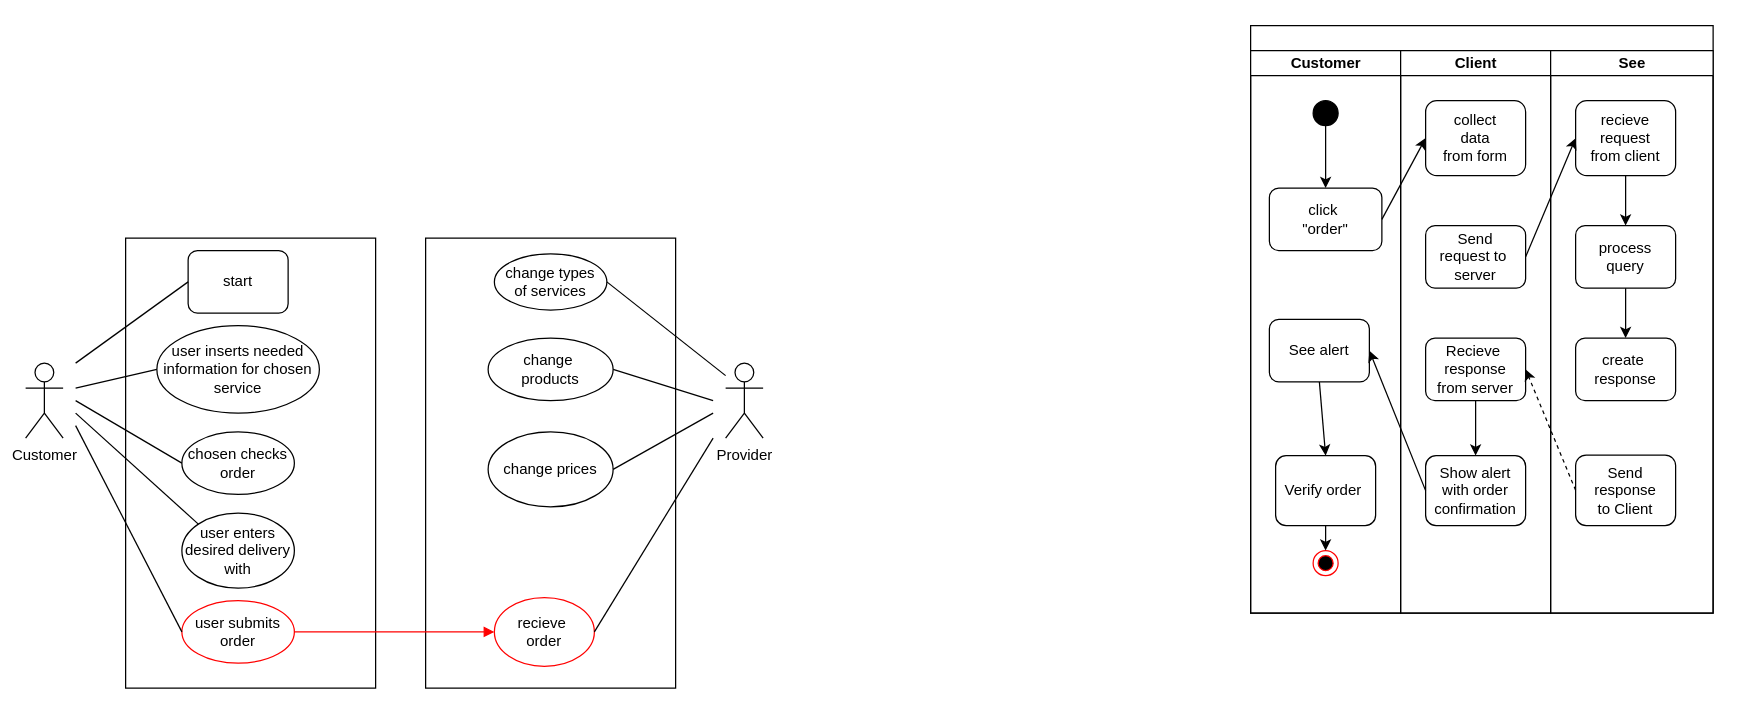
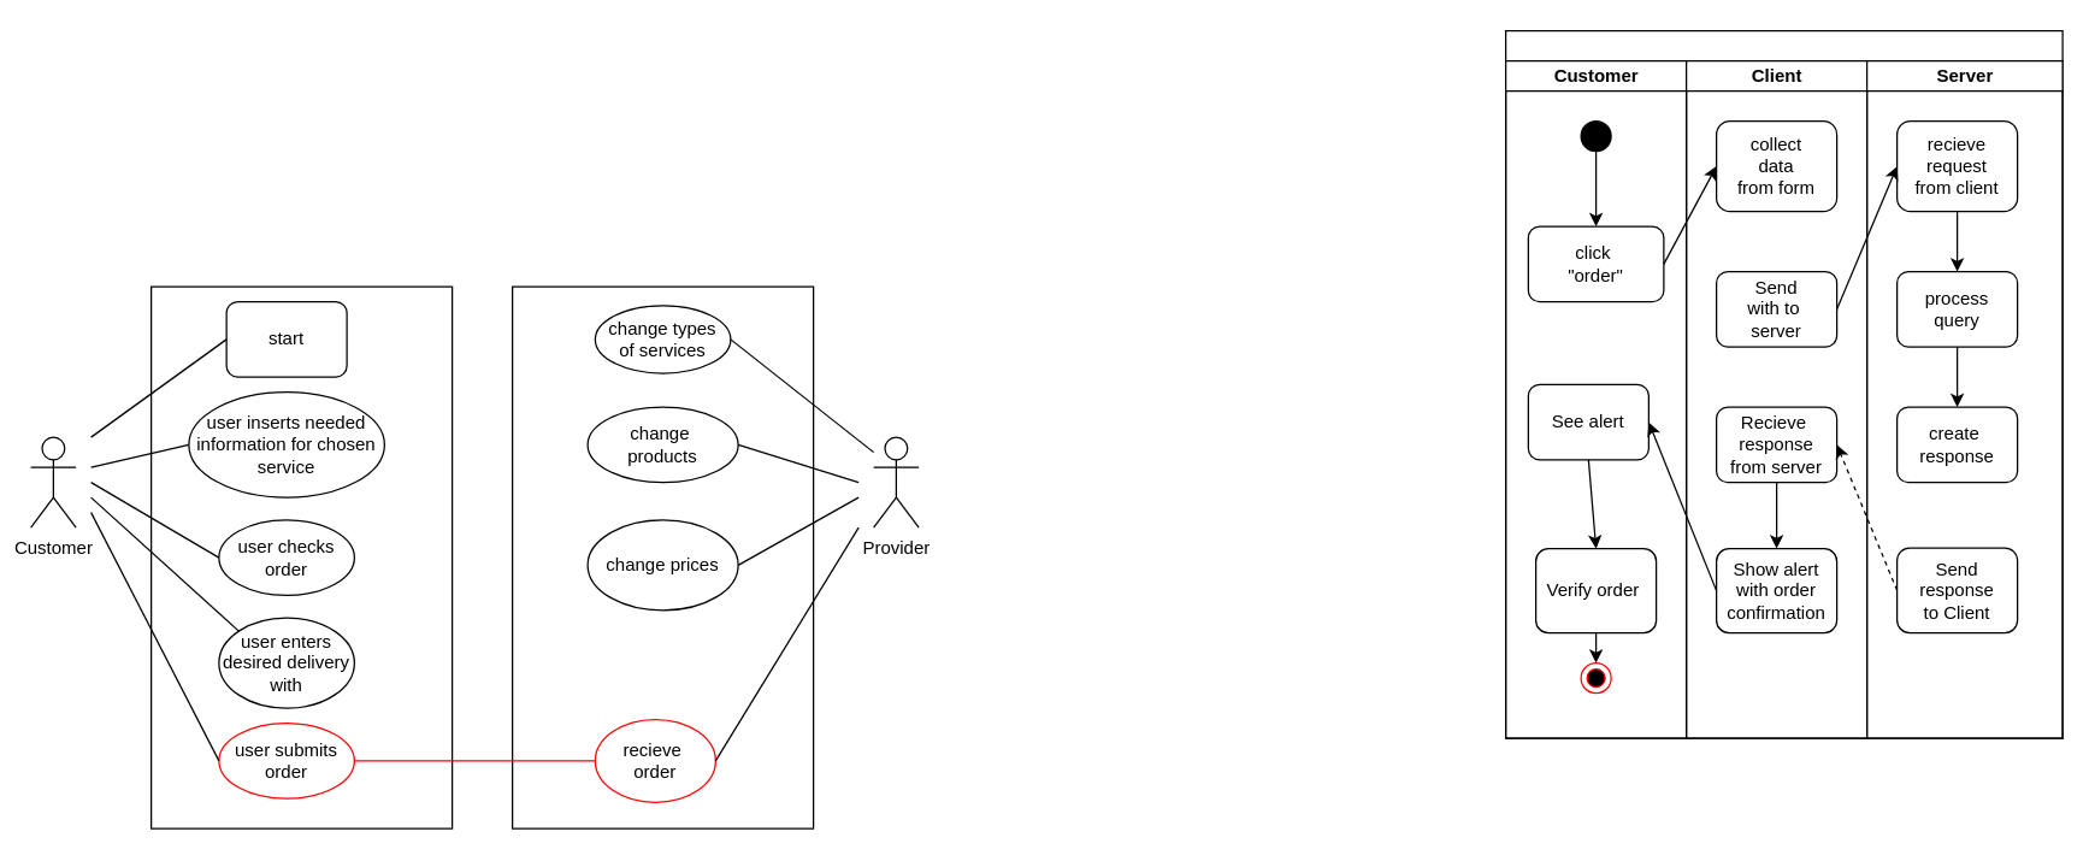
  <mxCell id="0" />
  <mxCell id="1" parent="0" />
  <mxCell id="2" value="" style="swimlane;html=1;childLayout=stackLayout;resizeParent=1;resizeParentMax=0;startSize=20;" parent="1" vertex="1"><mxGeometry x="1000" y="20" width="370" height="470" as="geometry"><mxRectangle x="180" y="70" width="50" height="40" as="alternateBounds" /></mxGeometry></mxCell>
  <mxCell id="3" value="Customer" style="swimlane;html=1;startSize=20;" parent="2" vertex="1"><mxGeometry y="20" width="120" height="450" as="geometry" /></mxCell>
  <mxCell id="4" value="" style="ellipse;html=1;shape=endState;fillColor=#000000;strokeColor=#ff0000;" parent="3" vertex="1"><mxGeometry x="50" y="400" width="20" height="20" as="geometry" /></mxCell>
  <mxCell id="5" value="" style="ellipse;whiteSpace=wrap;html=1;aspect=fixed;fillColor=#000000;" parent="3" vertex="1"><mxGeometry x="50" y="40" width="20" height="20" as="geometry" /></mxCell>
  <mxCell id="6" value="click&amp;nbsp;&lt;br&gt;&quot;order&quot;" style="rounded=1;whiteSpace=wrap;html=1;" parent="3" vertex="1"><mxGeometry x="15" y="110" width="90" height="50" as="geometry" /></mxCell>
  <mxCell id="7" value="" style="endArrow=classic;html=1;exitX=0.5;exitY=1;exitDx=0;exitDy=0;entryX=0.5;entryY=0;entryDx=0;entryDy=0;" parent="3" source="5" target="6" edge="1"><mxGeometry width="50" height="50" relative="1" as="geometry"><mxPoint x="320" y="240" as="sourcePoint" /><mxPoint x="370" y="190" as="targetPoint" /></mxGeometry></mxCell>
  <mxCell id="8" value="Verify order&amp;nbsp;" style="rounded=1;whiteSpace=wrap;html=1;fillColor=#FFFFFF;" parent="3" vertex="1"><mxGeometry x="20" y="324" width="80" height="56" as="geometry" /></mxCell>
  <mxCell id="9" value="" style="endArrow=classic;html=1;exitX=0.5;exitY=1;exitDx=0;exitDy=0;entryX=0.5;entryY=0;entryDx=0;entryDy=0;" parent="3" source="8" target="4" edge="1"><mxGeometry width="50" height="50" relative="1" as="geometry"><mxPoint x="270" y="360" as="sourcePoint" /><mxPoint x="320" y="310" as="targetPoint" /></mxGeometry></mxCell>
  <mxCell id="10" value="" style="endArrow=classic;html=1;entryX=0.5;entryY=0;entryDx=0;entryDy=0;exitX=0.5;exitY=1;exitDx=0;exitDy=0;" parent="3" source="11" target="8" edge="1"><mxGeometry width="50" height="50" relative="1" as="geometry"><mxPoint x="30" y="330" as="sourcePoint" /><mxPoint x="80" y="280" as="targetPoint" /></mxGeometry></mxCell>
  <mxCell id="11" value="See alert" style="rounded=1;whiteSpace=wrap;html=1;fillColor=#FFFFFF;" parent="3" vertex="1"><mxGeometry x="15" y="215" width="80" height="50" as="geometry" /></mxCell>
  <mxCell id="12" value="Client" style="swimlane;html=1;startSize=20;" parent="2" vertex="1"><mxGeometry x="120" y="20" width="120" height="450" as="geometry" /></mxCell>
  <mxCell id="13" value="collect&lt;br&gt;data&lt;br&gt;from form" style="rounded=1;whiteSpace=wrap;html=1;fillColor=#FFFFFF;" parent="12" vertex="1"><mxGeometry x="20" y="40" width="80" height="60" as="geometry" /></mxCell>
- <mxCell id="14" value="Send&lt;br&gt;request to&amp;nbsp;&lt;br&gt;server" style="rounded=1;whiteSpace=wrap;html=1;fillColor=#FFFFFF;" parent="12" vertex="1"><mxGeometry x="20" y="140" width="80" height="50" as="geometry" /></mxCell>
+ <mxCell id="14" value="Send&lt;br&gt;with to&amp;nbsp;&lt;br&gt;server" style="rounded=1;whiteSpace=wrap;html=1;fillColor=#FFFFFF;" parent="12" vertex="1"><mxGeometry x="20" y="140" width="80" height="50" as="geometry" /></mxCell>
  <mxCell id="15" value="Recieve&amp;nbsp;&lt;br&gt;response&lt;br&gt;from server" style="rounded=1;whiteSpace=wrap;html=1;fillColor=#FFFFFF;" parent="12" vertex="1"><mxGeometry x="20" y="230" width="80" height="50" as="geometry" /></mxCell>
  <mxCell id="16" value="Show alert with order confirmation" style="rounded=1;whiteSpace=wrap;html=1;fillColor=#FFFFFF;" parent="12" vertex="1"><mxGeometry x="20" y="324" width="80" height="56" as="geometry" /></mxCell>
  <mxCell id="17" value="" style="endArrow=classic;html=1;exitX=0.5;exitY=1;exitDx=0;exitDy=0;entryX=0.5;entryY=0;entryDx=0;entryDy=0;" parent="12" source="15" target="16" edge="1"><mxGeometry width="50" height="50" relative="1" as="geometry"><mxPoint x="380" y="350" as="sourcePoint" /><mxPoint x="430" y="300" as="targetPoint" /></mxGeometry></mxCell>
- <mxCell id="18" value="See" style="swimlane;html=1;startSize=20;" parent="2" vertex="1"><mxGeometry x="240" y="20" width="130" height="450" as="geometry" /></mxCell>
+ <mxCell id="18" value="Server" style="swimlane;html=1;startSize=20;" parent="2" vertex="1"><mxGeometry x="240" y="20" width="130" height="450" as="geometry" /></mxCell>
  <mxCell id="19" value="recieve request&lt;br&gt;from client" style="rounded=1;whiteSpace=wrap;html=1;fillColor=#FFFFFF;" parent="18" vertex="1"><mxGeometry x="20" y="40" width="80" height="60" as="geometry" /></mxCell>
  <mxCell id="20" value="process&lt;br&gt;query" style="rounded=1;whiteSpace=wrap;html=1;fillColor=#FFFFFF;" parent="18" vertex="1"><mxGeometry x="20" y="140" width="80" height="50" as="geometry" /></mxCell>
  <mxCell id="21" value="" style="endArrow=classic;html=1;exitX=0.5;exitY=1;exitDx=0;exitDy=0;" parent="18" source="19" target="20" edge="1"><mxGeometry width="50" height="50" relative="1" as="geometry"><mxPoint x="220" y="200" as="sourcePoint" /><mxPoint x="270" y="150" as="targetPoint" /></mxGeometry></mxCell>
  <mxCell id="22" value="create&amp;nbsp;&lt;br&gt;response" style="rounded=1;whiteSpace=wrap;html=1;fillColor=#FFFFFF;" parent="18" vertex="1"><mxGeometry x="20" y="230" width="80" height="50" as="geometry" /></mxCell>
  <mxCell id="23" value="Send response&lt;br&gt;to Client" style="rounded=1;whiteSpace=wrap;html=1;fillColor=#FFFFFF;" parent="18" vertex="1"><mxGeometry x="20" y="323.5" width="80" height="56.5" as="geometry" /></mxCell>
  <mxCell id="24" value="" style="endArrow=classic;html=1;exitX=0.5;exitY=1;exitDx=0;exitDy=0;entryX=0.5;entryY=0;entryDx=0;entryDy=0;" parent="18" source="20" target="22" edge="1"><mxGeometry width="50" height="50" relative="1" as="geometry"><mxPoint x="220" y="260" as="sourcePoint" /><mxPoint x="270" y="210" as="targetPoint" /></mxGeometry></mxCell>
  <mxCell id="25" value="" style="endArrow=classic;html=1;exitX=1;exitY=0.5;exitDx=0;exitDy=0;entryX=0;entryY=0.5;entryDx=0;entryDy=0;" parent="2" source="6" target="13" edge="1"><mxGeometry width="50" height="50" relative="1" as="geometry"><mxPoint x="320" y="260" as="sourcePoint" /><mxPoint x="370" y="210" as="targetPoint" /></mxGeometry></mxCell>
  <mxCell id="26" value="" style="endArrow=classic;html=1;exitX=1;exitY=0.5;exitDx=0;exitDy=0;entryX=0;entryY=0.5;entryDx=0;entryDy=0;" parent="2" source="14" target="19" edge="1"><mxGeometry width="50" height="50" relative="1" as="geometry"><mxPoint x="270" y="180" as="sourcePoint" /><mxPoint x="320" y="130" as="targetPoint" /></mxGeometry></mxCell>
  <mxCell id="27" value="" style="endArrow=classic;html=1;exitX=0;exitY=0.5;exitDx=0;exitDy=0;entryX=1;entryY=0.5;entryDx=0;entryDy=0;dashed=1;" parent="2" source="23" target="15" edge="1"><mxGeometry width="50" height="50" relative="1" as="geometry"><mxPoint x="460" y="390" as="sourcePoint" /><mxPoint x="510" y="340" as="targetPoint" /></mxGeometry></mxCell>
  <mxCell id="28" value="" style="endArrow=classic;html=1;exitX=0;exitY=0.5;exitDx=0;exitDy=0;entryX=1;entryY=0.5;entryDx=0;entryDy=0;" parent="2" source="16" target="11" edge="1"><mxGeometry width="50" height="50" relative="1" as="geometry"><mxPoint x="500" y="370" as="sourcePoint" /><mxPoint x="550" y="320" as="targetPoint" /></mxGeometry></mxCell>
  <mxCell id="29" value="Customer" style="shape=umlActor;verticalLabelPosition=bottom;labelBackgroundColor=#ffffff;verticalAlign=top;html=1;outlineConnect=0;" vertex="1" parent="1"><mxGeometry x="20" y="290" width="30" height="60" as="geometry" /></mxCell>
  <mxCell id="30" value="" style="rounded=0;whiteSpace=wrap;html=1;" vertex="1" parent="1"><mxGeometry x="100" y="190" width="200" height="360" as="geometry" /></mxCell>
  <mxCell id="31" value="start" style="whiteSpace=wrap;html=1;rounded=1;" vertex="1" parent="1"><mxGeometry x="150" y="200" width="80" height="50" as="geometry" /></mxCell>
  <mxCell id="32" value="user inserts needed information for chosen service" style="ellipse;whiteSpace=wrap;html=1;" vertex="1" parent="1"><mxGeometry x="125" y="260" width="130" height="70" as="geometry" /></mxCell>
- <mxCell id="33" value="chosen checks order" style="ellipse;whiteSpace=wrap;html=1;" vertex="1" parent="1"><mxGeometry x="145" y="345" width="90" height="50" as="geometry" /></mxCell>
+ <mxCell id="33" value="user checks order" style="ellipse;whiteSpace=wrap;html=1;" vertex="1" parent="1"><mxGeometry x="145" y="345" width="90" height="50" as="geometry" /></mxCell>
  <mxCell id="34" value="user enters desired delivery with" style="ellipse;whiteSpace=wrap;html=1;" vertex="1" parent="1"><mxGeometry x="145" y="410" width="90" height="60" as="geometry" /></mxCell>
  <mxCell id="35" value="user submits order" style="ellipse;whiteSpace=wrap;html=1;strokeColor=#FF0000;" vertex="1" parent="1"><mxGeometry x="145" y="480" width="90" height="50" as="geometry" /></mxCell>
  <mxCell id="36" value="" style="endArrow=none;html=1;entryX=0;entryY=0.5;entryDx=0;entryDy=0;" edge="1" parent="1" target="31"><mxGeometry width="50" height="50" relative="1" as="geometry"><mxPoint x="60" y="290" as="sourcePoint" /><mxPoint x="620" y="320" as="targetPoint" /></mxGeometry></mxCell>
  <mxCell id="37" value="" style="endArrow=none;html=1;entryX=0;entryY=0.5;entryDx=0;entryDy=0;" edge="1" parent="1" target="32"><mxGeometry width="50" height="50" relative="1" as="geometry"><mxPoint x="60" y="310" as="sourcePoint" /><mxPoint x="620" y="320" as="targetPoint" /></mxGeometry></mxCell>
  <mxCell id="38" value="" style="endArrow=none;html=1;entryX=0;entryY=0.5;entryDx=0;entryDy=0;" edge="1" parent="1" target="33"><mxGeometry width="50" height="50" relative="1" as="geometry"><mxPoint x="60" y="320" as="sourcePoint" /><mxPoint x="620" y="320" as="targetPoint" /></mxGeometry></mxCell>
  <mxCell id="39" value="" style="endArrow=none;html=1;entryX=0;entryY=0;entryDx=0;entryDy=0;" edge="1" parent="1" target="34"><mxGeometry width="50" height="50" relative="1" as="geometry"><mxPoint x="60" y="330" as="sourcePoint" /><mxPoint x="620" y="320" as="targetPoint" /></mxGeometry></mxCell>
  <mxCell id="40" value="" style="endArrow=none;html=1;entryX=0;entryY=0.5;entryDx=0;entryDy=0;" edge="1" parent="1" target="35"><mxGeometry width="50" height="50" relative="1" as="geometry"><mxPoint x="60" y="340" as="sourcePoint" /><mxPoint x="620" y="320" as="targetPoint" /></mxGeometry></mxCell>
  <mxCell id="41" value="" style="rounded=0;whiteSpace=wrap;html=1;strokeColor=#000000;" vertex="1" parent="1"><mxGeometry x="340" y="190" width="200" height="360" as="geometry" /></mxCell>
  <mxCell id="42" value="Provider" style="shape=umlActor;verticalLabelPosition=bottom;labelBackgroundColor=#ffffff;verticalAlign=top;html=1;outlineConnect=0;strokeColor=#000000;" vertex="1" parent="1"><mxGeometry x="580" y="290" width="30" height="60" as="geometry" /></mxCell>
  <mxCell id="43" value="change types &lt;br&gt;of services" style="ellipse;whiteSpace=wrap;html=1;strokeColor=#000000;" vertex="1" parent="1"><mxGeometry x="395" y="202.5" width="90" height="45" as="geometry" /></mxCell>
  <mxCell id="44" value="change&amp;nbsp;&lt;br&gt;products" style="ellipse;whiteSpace=wrap;html=1;strokeColor=#000000;" vertex="1" parent="1"><mxGeometry x="390" y="270" width="100" height="50" as="geometry" /></mxCell>
  <mxCell id="45" value="change prices" style="ellipse;whiteSpace=wrap;html=1;strokeColor=#000000;" vertex="1" parent="1"><mxGeometry x="390" y="345" width="100" height="60" as="geometry" /></mxCell>
  <mxCell id="46" value="recieve&amp;nbsp;&lt;br&gt;order" style="ellipse;whiteSpace=wrap;html=1;strokeColor=#FF0000;" vertex="1" parent="1"><mxGeometry x="395" y="477.5" width="80" height="55" as="geometry" /></mxCell>
- <mxCell id="47" value="" style="endArrow=block;html=1;entryX=0;entryY=0.5;entryDx=0;entryDy=0;exitX=1;exitY=0.5;exitDx=0;exitDy=0;strokeColor=#FF0000;" edge="1" parent="1" source="35" target="46"><mxGeometry width="50" height="50" relative="1" as="geometry"><mxPoint x="670" y="330" as="sourcePoint" /><mxPoint x="620" y="320" as="targetPoint" /></mxGeometry></mxCell>
+ <mxCell id="47" value="" style="endArrow=none;html=1;entryX=0;entryY=0.5;entryDx=0;entryDy=0;exitX=1;exitY=0.5;exitDx=0;exitDy=0;strokeColor=#FF0000;" edge="1" parent="1" source="35" target="46"><mxGeometry width="50" height="50" relative="1" as="geometry"><mxPoint x="670" y="330" as="sourcePoint" /><mxPoint x="620" y="320" as="targetPoint" /></mxGeometry></mxCell>
  <mxCell id="48" value="" style="endArrow=none;html=1;strokeColor=#000000;exitX=1;exitY=0.5;exitDx=0;exitDy=0;" edge="1" parent="1" source="43"><mxGeometry width="50" height="50" relative="1" as="geometry"><mxPoint x="570" y="370" as="sourcePoint" /><mxPoint x="580" y="300" as="targetPoint" /></mxGeometry></mxCell>
  <mxCell id="49" value="" style="endArrow=none;html=1;strokeColor=#000000;exitX=1;exitY=0.5;exitDx=0;exitDy=0;" edge="1" parent="1" source="44"><mxGeometry width="50" height="50" relative="1" as="geometry"><mxPoint x="570" y="370" as="sourcePoint" /><mxPoint x="570" y="320" as="targetPoint" /></mxGeometry></mxCell>
  <mxCell id="50" value="" style="endArrow=none;html=1;strokeColor=#000000;exitX=1;exitY=0.5;exitDx=0;exitDy=0;" edge="1" parent="1" source="45"><mxGeometry width="50" height="50" relative="1" as="geometry"><mxPoint x="570" y="370" as="sourcePoint" /><mxPoint x="570" y="330" as="targetPoint" /></mxGeometry></mxCell>
  <mxCell id="51" value="" style="endArrow=none;html=1;strokeColor=#000000;exitX=1;exitY=0.5;exitDx=0;exitDy=0;" edge="1" parent="1" source="46"><mxGeometry width="50" height="50" relative="1" as="geometry"><mxPoint x="570" y="370" as="sourcePoint" /><mxPoint x="570" y="350" as="targetPoint" /></mxGeometry></mxCell>
